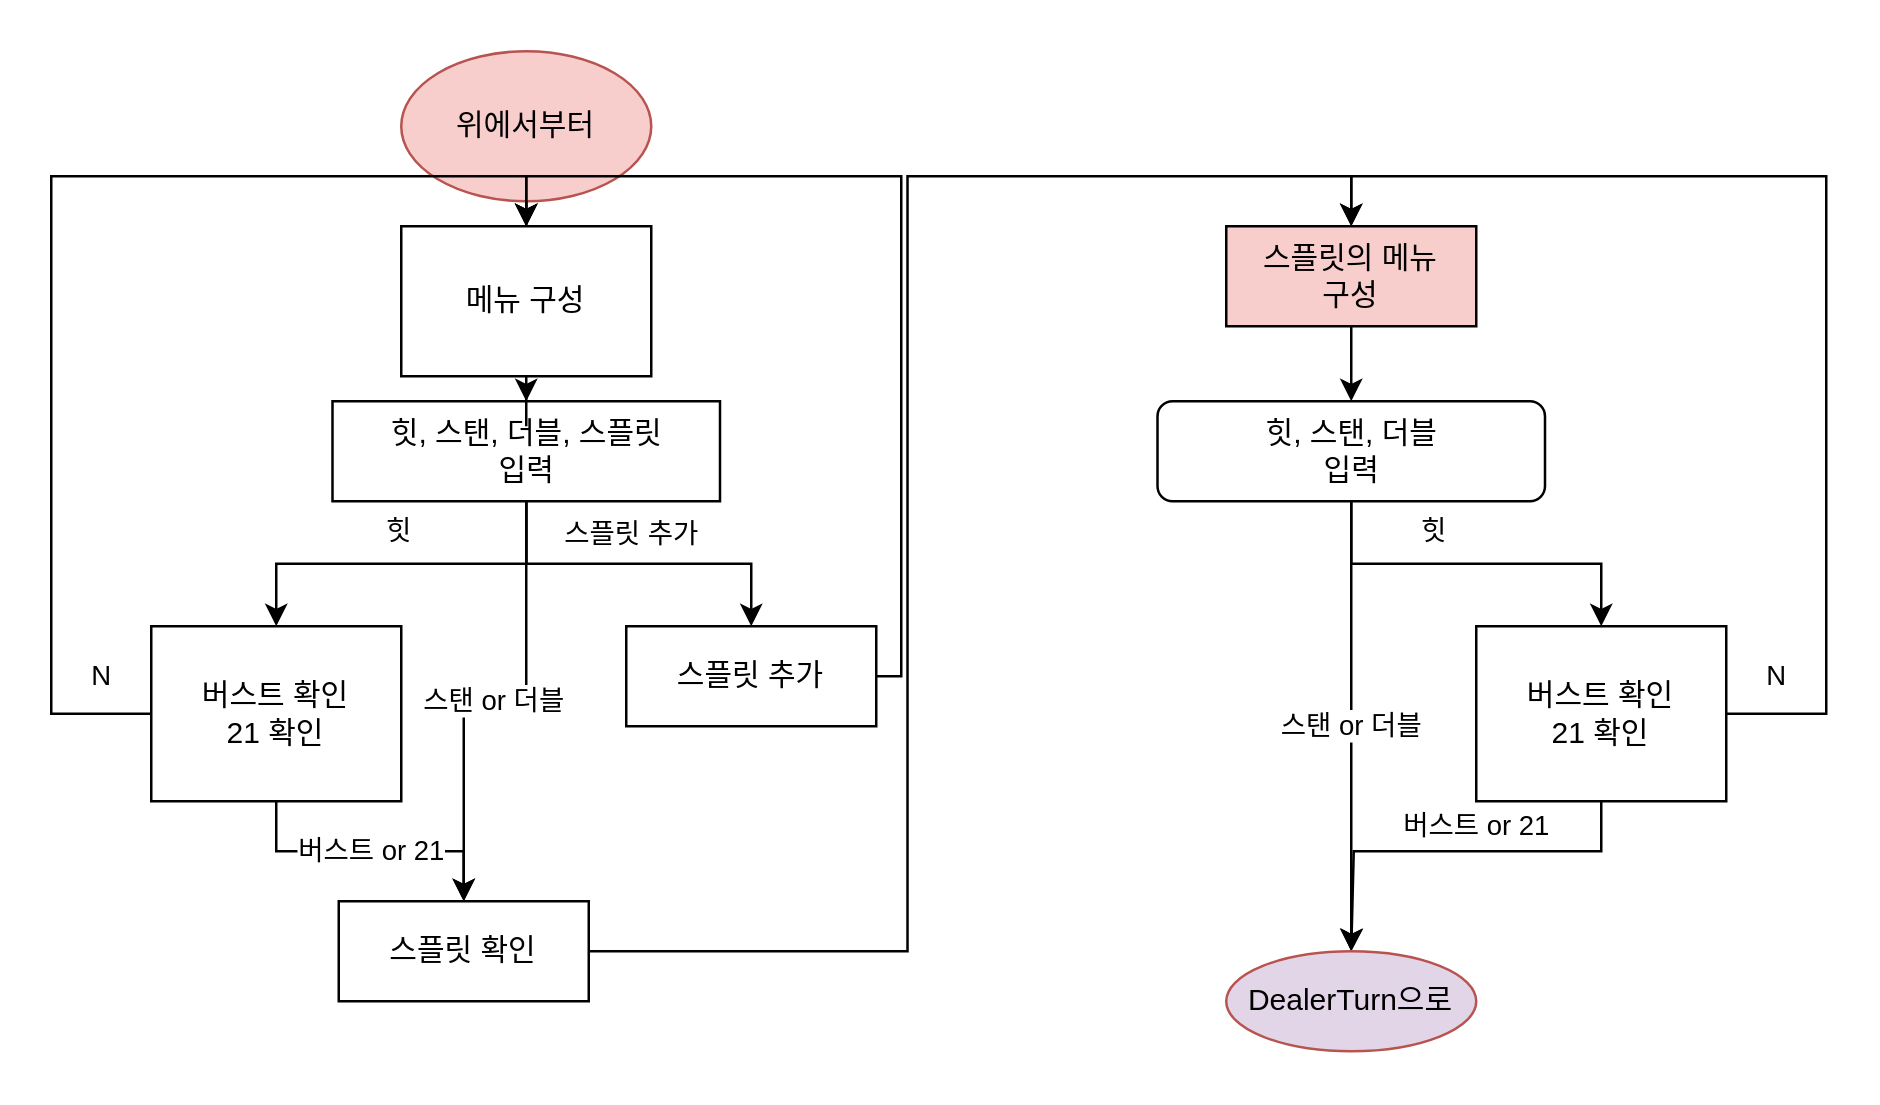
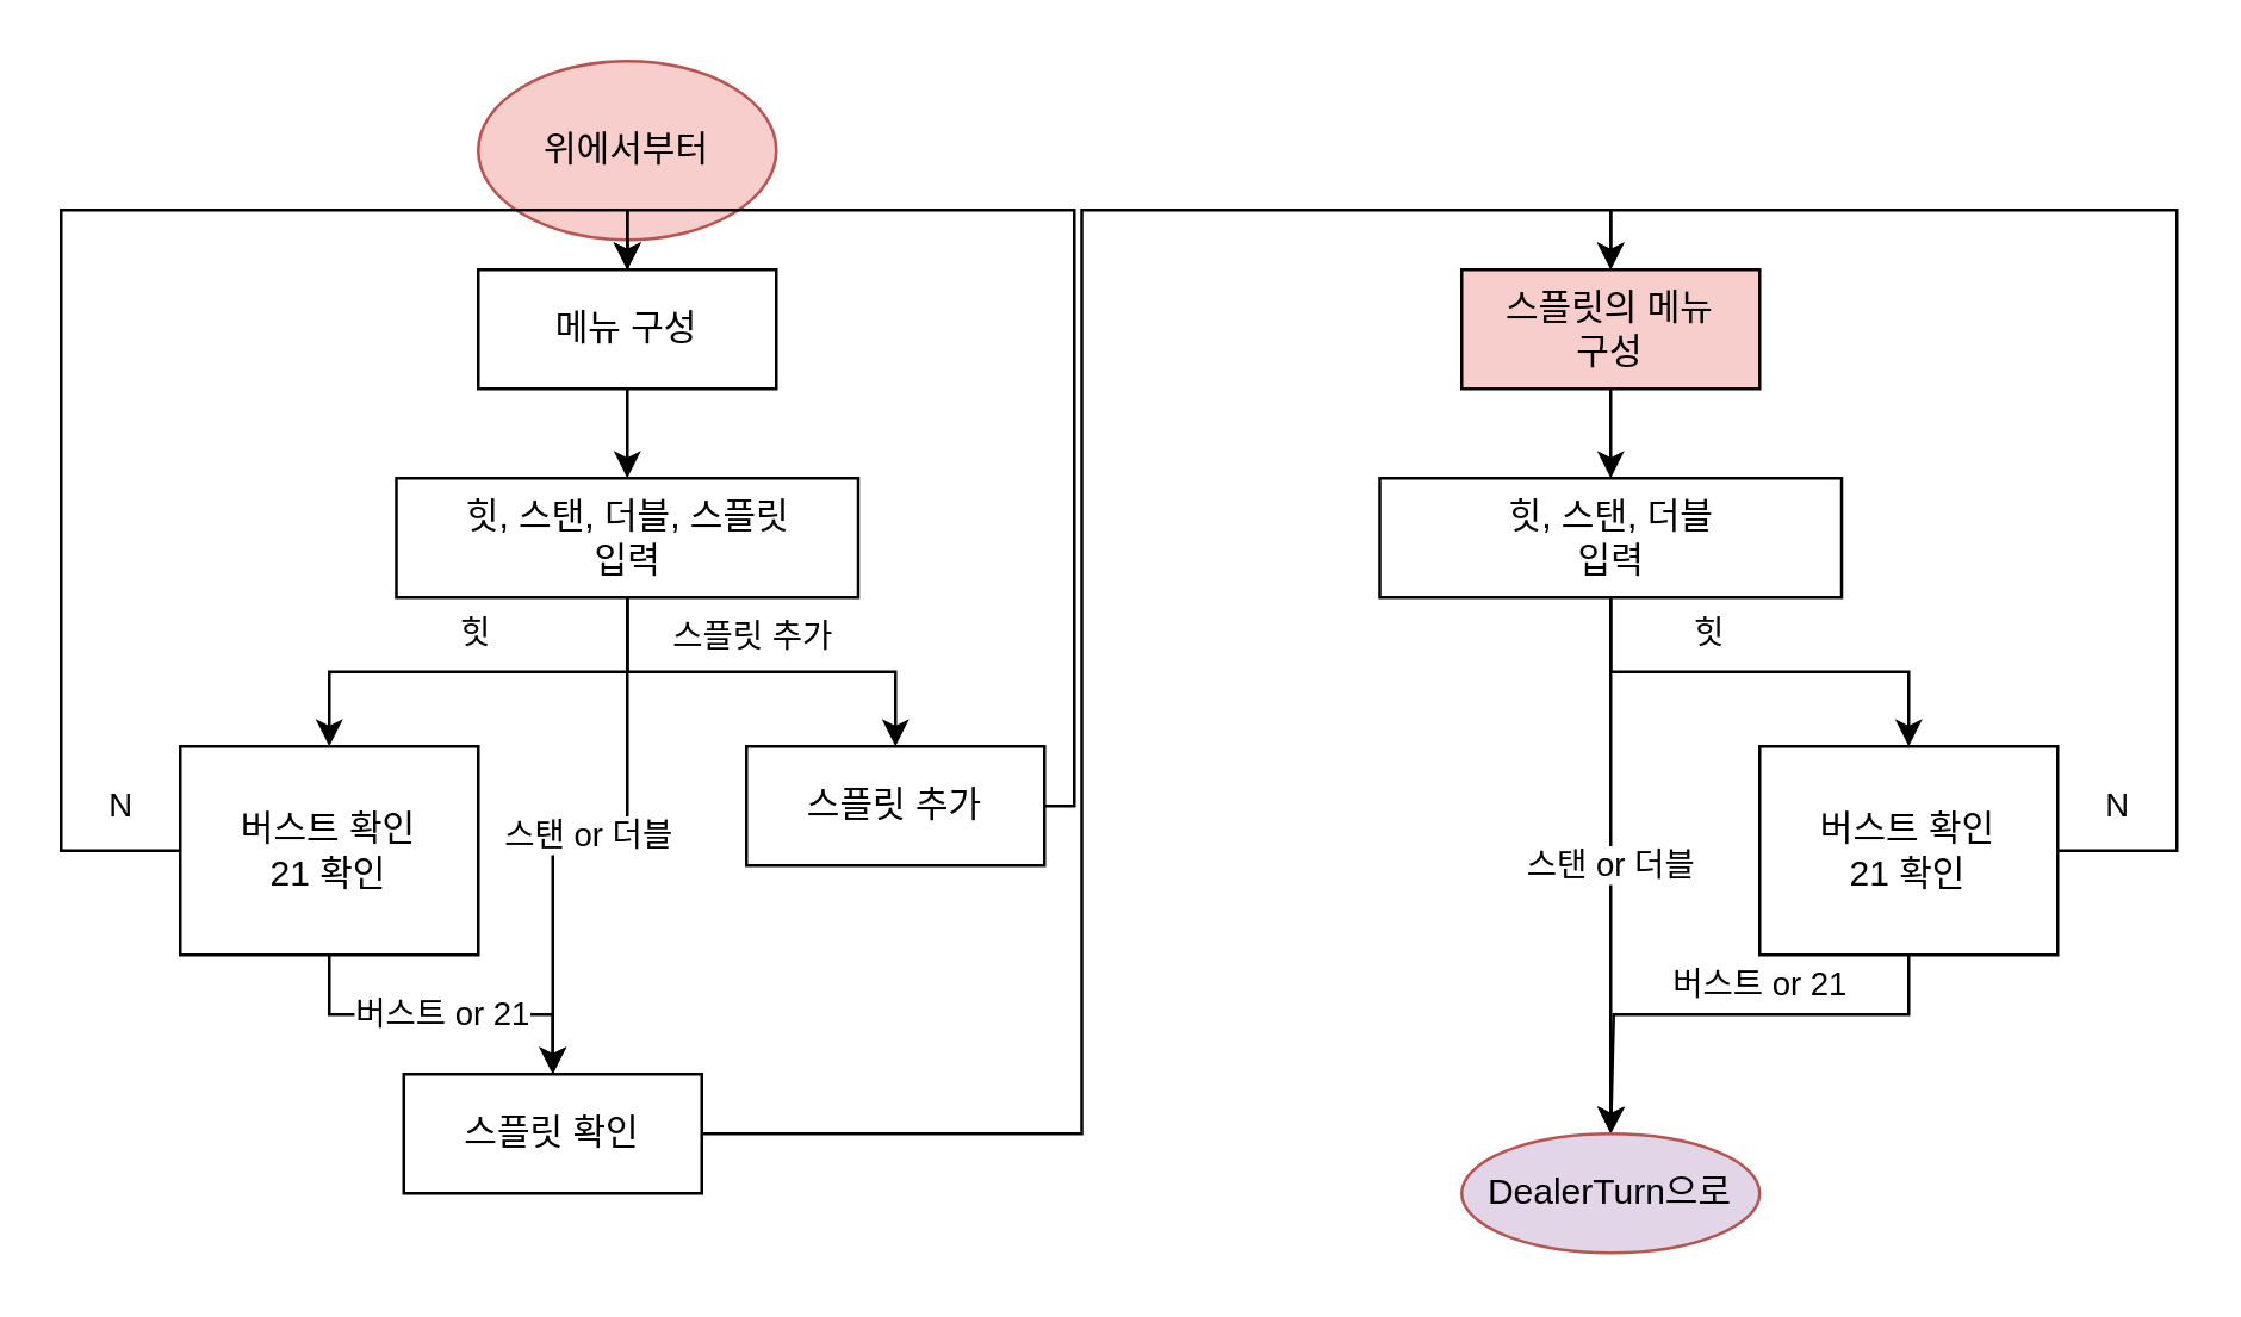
  <mxCell id="0" />
  <mxCell id="1" parent="0" />
  <mxCell id="2" value="" style="edgeStyle=orthogonalEdgeStyle;rounded=0;orthogonalLoop=1;jettySize=auto;html=1;" edge="1" parent="1" source="3" target="16"><mxGeometry relative="1" as="geometry" /></mxCell>
  <mxCell id="3" value="위에서부터" style="ellipse;whiteSpace=wrap;html=1;align=center;fillColor=#f8cecc;strokeColor=#b85450;" parent="1" vertex="1"><mxGeometry x="160" y="20" width="100" height="60" as="geometry" /></mxCell>
  <mxCell id="4" style="edgeStyle=orthogonalEdgeStyle;rounded=0;orthogonalLoop=1;jettySize=auto;html=1;entryX=0.5;entryY=0;entryDx=0;entryDy=0;" edge="1" parent="1" source="5" target="18"><mxGeometry relative="1" as="geometry" /></mxCell>
  <mxCell id="5" value="스플릿 확인" style="whiteSpace=wrap;html=1;align=center;" parent="1" vertex="1"><mxGeometry x="135" y="360" width="100" height="40" as="geometry" /></mxCell>
  <mxCell id="6" value="스탠 or 더블" style="edgeStyle=orthogonalEdgeStyle;rounded=0;orthogonalLoop=1;jettySize=auto;html=1;entryX=0.5;entryY=0;entryDx=0;entryDy=0;" edge="1" parent="1" source="9" target="5"><mxGeometry relative="1" as="geometry" /></mxCell>
  <mxCell id="7" value="스플릿 추가" style="edgeStyle=orthogonalEdgeStyle;rounded=0;orthogonalLoop=1;jettySize=auto;html=1;entryX=0.5;entryY=0;entryDx=0;entryDy=0;" edge="1" parent="1" source="9" target="14"><mxGeometry x="-0.043" y="12" relative="1" as="geometry"><mxPoint as="offset" /></mxGeometry></mxCell>
  <mxCell id="8" value="힛" style="edgeStyle=orthogonalEdgeStyle;rounded=0;orthogonalLoop=1;jettySize=auto;html=1;entryX=0.5;entryY=0;entryDx=0;entryDy=0;" edge="1" parent="1" source="9" target="12"><mxGeometry x="0.013" y="-13" relative="1" as="geometry"><mxPoint as="offset" /></mxGeometry></mxCell>
  <mxCell id="9" value="힛, 스탠, 더블, 스플릿&lt;div&gt;입력&lt;/div&gt;" style="whiteSpace=wrap;html=1;align=center;" parent="1" vertex="1"><mxGeometry x="132.5" y="160" width="155" height="40" as="geometry" /></mxCell>
  <mxCell id="10" value="버스트 or 21" style="edgeStyle=orthogonalEdgeStyle;rounded=0;orthogonalLoop=1;jettySize=auto;html=1;entryX=0.5;entryY=0;entryDx=0;entryDy=0;" edge="1" parent="1" source="12" target="5"><mxGeometry relative="1" as="geometry" /></mxCell>
  <mxCell id="11" value="N" style="edgeStyle=orthogonalEdgeStyle;rounded=0;orthogonalLoop=1;jettySize=auto;html=1;entryX=0.5;entryY=0;entryDx=0;entryDy=0;" edge="1" parent="1" source="12" target="16"><mxGeometry x="-0.914" y="-15" relative="1" as="geometry"><Array as="points"><mxPoint x="20" y="285" /><mxPoint x="20" y="70" /><mxPoint x="210" y="70" /></Array><mxPoint as="offset" /></mxGeometry></mxCell>
  <mxCell id="12" value="버스트 확인&lt;div&gt;21 확인&lt;/div&gt;" style="whiteSpace=wrap;html=1;align=center;" parent="1" vertex="1"><mxGeometry x="60" y="250" width="100" height="70" as="geometry" /></mxCell>
  <mxCell id="13" style="edgeStyle=orthogonalEdgeStyle;rounded=0;orthogonalLoop=1;jettySize=auto;html=1;entryX=0.5;entryY=0;entryDx=0;entryDy=0;" edge="1" parent="1" source="14" target="16"><mxGeometry relative="1" as="geometry"><Array as="points"><mxPoint x="360" y="270" /><mxPoint x="360" y="70" /><mxPoint x="210" y="70" /></Array></mxGeometry></mxCell>
  <mxCell id="14" value="스플릿 추가" style="whiteSpace=wrap;html=1;align=center;" vertex="1" parent="1"><mxGeometry x="250" y="250" width="100" height="40" as="geometry" /></mxCell>
  <mxCell id="15" value="" style="edgeStyle=orthogonalEdgeStyle;rounded=0;orthogonalLoop=1;jettySize=auto;html=1;" edge="1" parent="1" source="16" target="9"><mxGeometry relative="1" as="geometry" /></mxCell>
- <mxCell id="16" value="메뉴 구성" style="whiteSpace=wrap;html=1;align=center;" vertex="1" parent="1"><mxGeometry x="160" y="90" width="100" height="60" as="geometry" /></mxCell>
+ <mxCell id="16" value="메뉴 구성" style="whiteSpace=wrap;html=1;align=center;" vertex="1" parent="1"><mxGeometry x="160" y="90" width="100" height="40" as="geometry" /></mxCell>
  <mxCell id="17" value="" style="edgeStyle=orthogonalEdgeStyle;rounded=0;orthogonalLoop=1;jettySize=auto;html=1;" edge="1" parent="1" source="18" target="21"><mxGeometry relative="1" as="geometry" /></mxCell>
  <mxCell id="18" value="스플릿의 메뉴&lt;div&gt;구성&lt;/div&gt;" style="whiteSpace=wrap;html=1;align=center;fillColor=#f8cecc;" vertex="1" parent="1"><mxGeometry x="490" y="90" width="100" height="40" as="geometry" /></mxCell>
  <mxCell id="19" value="스탠 or 더블" style="edgeStyle=orthogonalEdgeStyle;rounded=0;orthogonalLoop=1;jettySize=auto;html=1;" edge="1" parent="1" source="21" target="25"><mxGeometry relative="1" as="geometry" /></mxCell>
  <mxCell id="20" value="힛" style="edgeStyle=orthogonalEdgeStyle;rounded=0;orthogonalLoop=1;jettySize=auto;html=1;" edge="1" parent="1" source="21" target="24"><mxGeometry x="-0.227" y="13" relative="1" as="geometry"><mxPoint as="offset" /></mxGeometry></mxCell>
- <mxCell id="21" value="힛, 스탠, 더블&lt;div&gt;입력&lt;/div&gt;" style="whiteSpace=wrap;html=1;align=center;rounded=1;" vertex="1" parent="1"><mxGeometry x="462.5" y="160" width="155" height="40" as="geometry" /></mxCell>
+ <mxCell id="21" value="힛, 스탠, 더블&lt;div&gt;입력&lt;/div&gt;" style="whiteSpace=wrap;html=1;align=center;" vertex="1" parent="1"><mxGeometry x="462.5" y="160" width="155" height="40" as="geometry" /></mxCell>
  <mxCell id="22" value="N" style="edgeStyle=orthogonalEdgeStyle;rounded=0;orthogonalLoop=1;jettySize=auto;html=1;entryX=0.5;entryY=0;entryDx=0;entryDy=0;" edge="1" parent="1" source="24" target="18"><mxGeometry x="-0.914" y="15" relative="1" as="geometry"><Array as="points"><mxPoint x="730" y="285" /><mxPoint x="730" y="70" /><mxPoint x="540" y="70" /></Array><mxPoint as="offset" /></mxGeometry></mxCell>
  <mxCell id="23" value="버스트 or 21" style="edgeStyle=orthogonalEdgeStyle;rounded=0;orthogonalLoop=1;jettySize=auto;html=1;" edge="1" parent="1" source="24"><mxGeometry x="-0.12" y="-10" relative="1" as="geometry"><mxPoint x="540" y="380" as="targetPoint" /><Array as="points"><mxPoint x="640" y="340" /><mxPoint x="541" y="340" /></Array><mxPoint as="offset" /></mxGeometry></mxCell>
  <mxCell id="24" value="버스트 확인&lt;div&gt;21 확인&lt;/div&gt;" style="whiteSpace=wrap;html=1;align=center;" vertex="1" parent="1"><mxGeometry x="590" y="250" width="100" height="70" as="geometry" /></mxCell>
  <mxCell id="25" value="DealerTurn으로" style="ellipse;whiteSpace=wrap;html=1;align=center;fillColor=#e1d5e7;strokeColor=#b85450;" vertex="1" parent="1"><mxGeometry x="490" y="380" width="100" height="40" as="geometry" /></mxCell>
